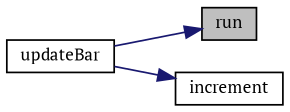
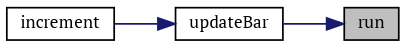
  digraph {
    fontname="PT Serif"
    rankdir=LR
    node [color=black fillcolor=white fontname="PT Serif" fontsize=10 shape=record style=filled]
    edge [color=midnightblue fontname="PT Serif" fontsize=10 labelfontname=FreeSans labelfontsize=10 style=solid]
    n1 [fillcolor=grey75 fontcolor=black height=0.2 label=run width=0.4]
    n2 [height=0.2 label=increment width=0.4]
    n3 [height=0.2 label=updateBar width=0.4]
-   n3 -> n2
+   n2 -> n3
    n3 -> n1
  }
